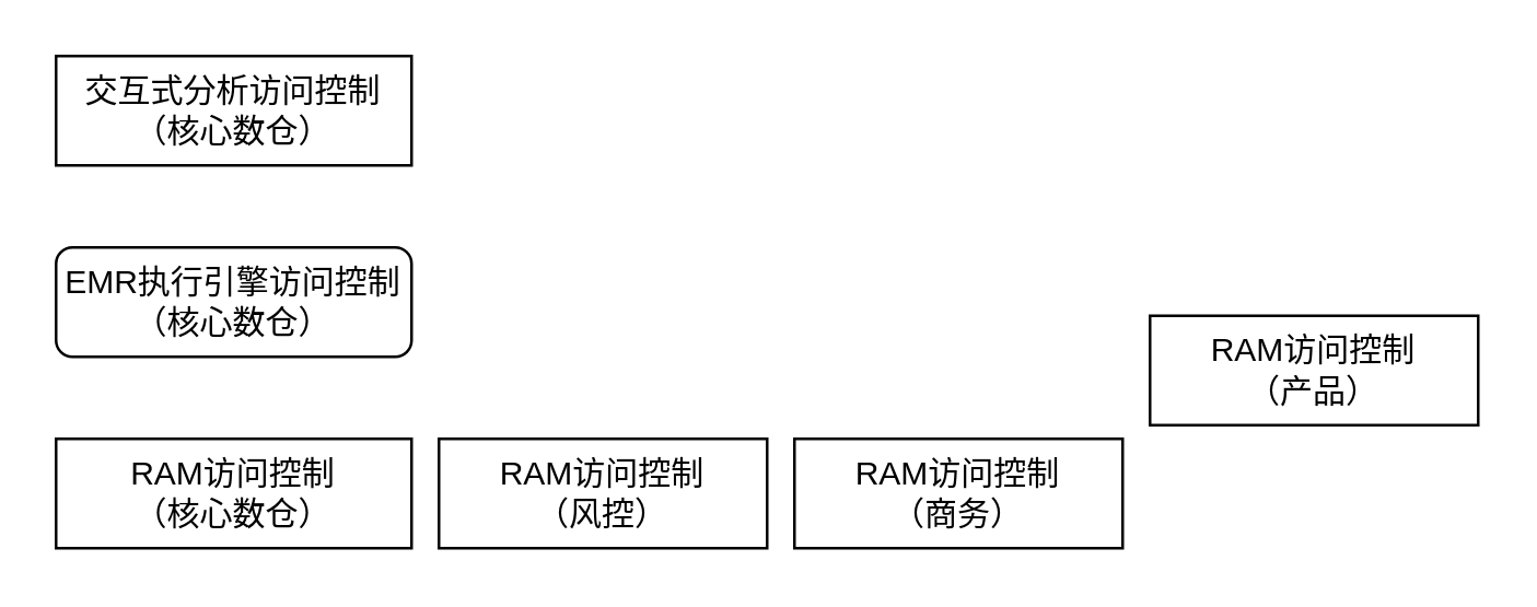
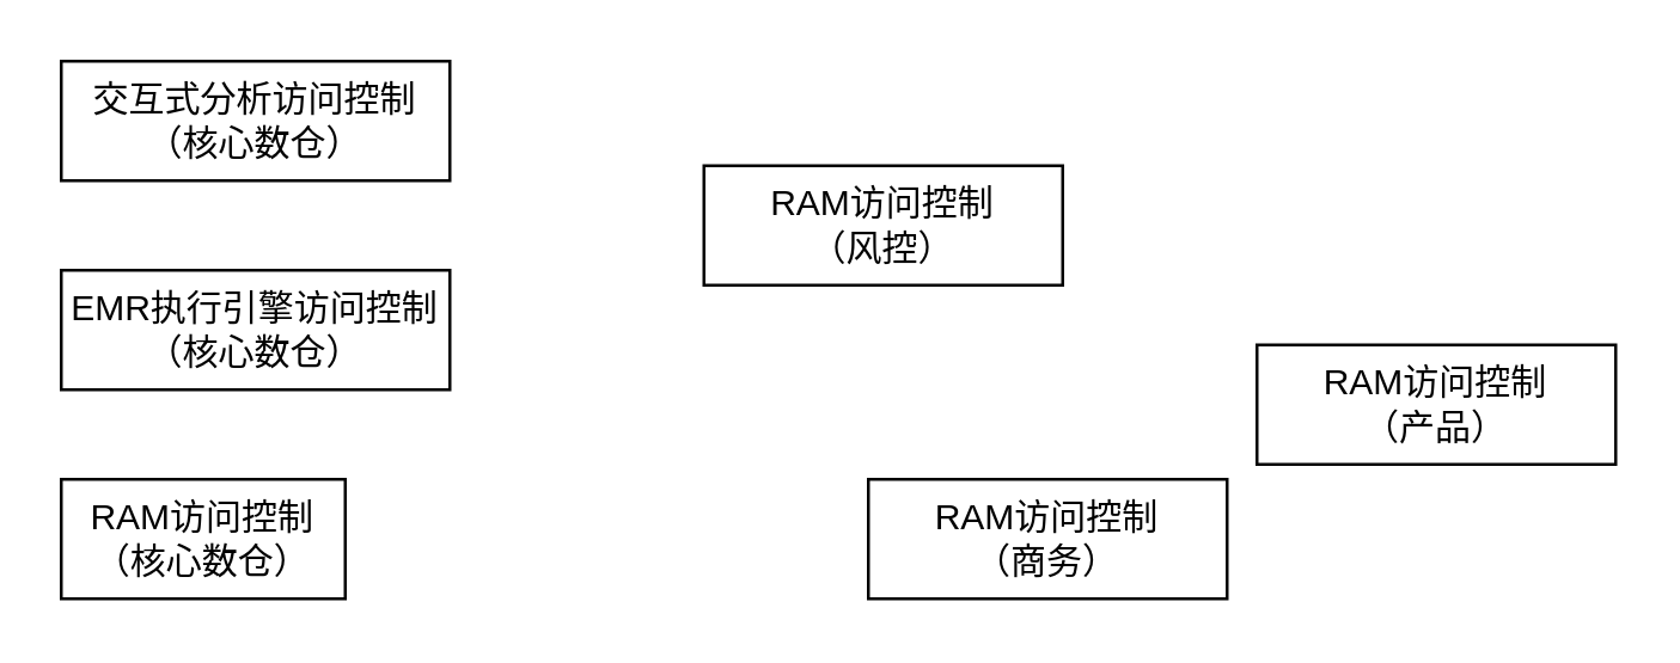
  <mxCell id="0" />
  <mxCell id="1" parent="0" />
- <mxCell id="2" value="RAM访问控制&lt;br&gt;（核心数仓）" style="rounded=0;whiteSpace=wrap;html=1;" vertex="1" parent="1"><mxGeometry x="20" y="160" width="130" height="40" as="geometry" /></mxCell>
- <mxCell id="3" value="EMR执行引擎访问控制&lt;br&gt;（核心数仓）" style="whiteSpace=wrap;html=1;rounded=1;" vertex="1" parent="1"><mxGeometry x="20" y="90" width="130" height="40" as="geometry" /></mxCell>
+ <mxCell id="2" value="RAM访问控制&lt;br&gt;（核心数仓）" style="rounded=0;whiteSpace=wrap;html=1;" vertex="1" parent="1"><mxGeometry x="20" y="160" width="95" height="40" as="geometry" /></mxCell>
+ <mxCell id="3" value="EMR执行引擎访问控制&lt;br&gt;（核心数仓）" style="rounded=0;whiteSpace=wrap;html=1;" vertex="1" parent="1"><mxGeometry x="20" y="90" width="130" height="40" as="geometry" /></mxCell>
  <mxCell id="4" value="交互式分析访问控制&lt;br&gt;（核心数仓）" style="rounded=0;whiteSpace=wrap;html=1;" vertex="1" parent="1"><mxGeometry x="20" y="20" width="130" height="40" as="geometry" /></mxCell>
- <mxCell id="5" value="RAM访问控制&lt;br&gt;（风控）" style="rounded=0;whiteSpace=wrap;html=1;" vertex="1" parent="1"><mxGeometry x="160" y="160" width="120" height="40" as="geometry" /></mxCell>
+ <mxCell id="5" value="RAM访问控制&lt;br&gt;（风控）" style="rounded=0;whiteSpace=wrap;html=1;" vertex="1" parent="1"><mxGeometry x="235" y="55" width="120" height="40" as="geometry" /></mxCell>
  <mxCell id="6" value="RAM访问控制&lt;br&gt;（商务）" style="rounded=0;whiteSpace=wrap;html=1;" vertex="1" parent="1"><mxGeometry x="290" y="160" width="120" height="40" as="geometry" /></mxCell>
  <mxCell id="7" value="RAM访问控制&lt;br&gt;（产品）" style="rounded=0;whiteSpace=wrap;html=1;" vertex="1" parent="1"><mxGeometry x="420" y="115" width="120" height="40" as="geometry" /></mxCell>
